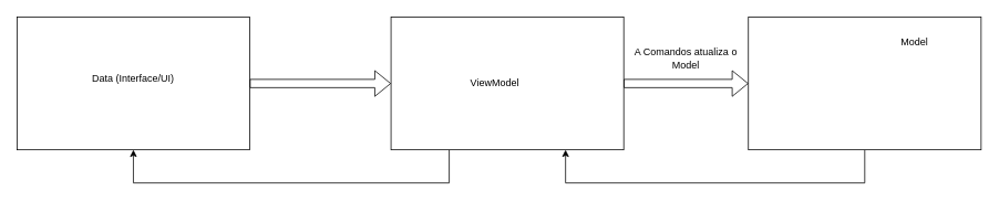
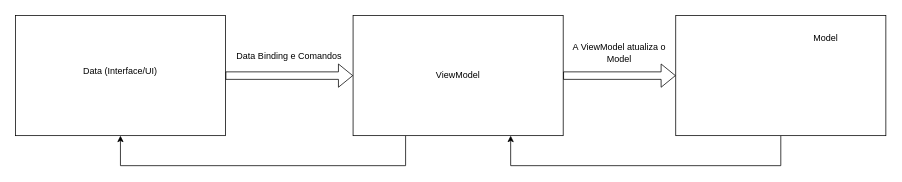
  <mxCell id="0" />
  <mxCell id="1" parent="0" />
  <mxCell id="2" value="" style="rounded=0;whiteSpace=wrap;html=1;" vertex="1" parent="1"><mxGeometry x="20" y="20" width="280" height="160" as="geometry" /></mxCell>
  <mxCell id="3" style="edgeStyle=orthogonalEdgeStyle;rounded=0;orthogonalLoop=1;jettySize=auto;html=1;exitX=0.25;exitY=1;exitDx=0;exitDy=0;entryX=0.5;entryY=1;entryDx=0;entryDy=0;" edge="1" parent="1" source="4" target="2"><mxGeometry relative="1" as="geometry"><Array as="points"><mxPoint x="540" y="220" /><mxPoint x="160" y="220" /></Array></mxGeometry></mxCell>
  <mxCell id="4" value="" style="rounded=0;whiteSpace=wrap;html=1;" vertex="1" parent="1"><mxGeometry x="470" y="20" width="280" height="160" as="geometry" /></mxCell>
  <mxCell id="5" style="edgeStyle=orthogonalEdgeStyle;rounded=0;orthogonalLoop=1;jettySize=auto;html=1;exitX=0.5;exitY=1;exitDx=0;exitDy=0;entryX=0.75;entryY=1;entryDx=0;entryDy=0;" edge="1" parent="1" source="6" target="4"><mxGeometry relative="1" as="geometry"><mxPoint x="690" y="190" as="targetPoint" /><Array as="points"><mxPoint x="1040" y="220" /><mxPoint x="680" y="220" /></Array></mxGeometry></mxCell>
  <mxCell id="6" value="" style="rounded=0;whiteSpace=wrap;html=1;" vertex="1" parent="1"><mxGeometry x="900" y="20" width="280" height="160" as="geometry" /></mxCell>
  <mxCell id="7" value="Data (Interface/UI)" style="text;html=1;align=center;verticalAlign=middle;whiteSpace=wrap;rounded=0;" vertex="1" parent="1"><mxGeometry x="90" y="80" width="140" height="30" as="geometry" /></mxCell>
- <mxCell id="8" value="ViewModel" style="text;html=1;align=center;verticalAlign=middle;whiteSpace=wrap;rounded=0;" vertex="1" parent="1"><mxGeometry x="525" y="85" width="140" height="30" as="geometry" /></mxCell>
+ <mxCell id="8" value="ViewModel" style="text;html=1;align=center;verticalAlign=middle;whiteSpace=wrap;rounded=0;" vertex="1" parent="1"><mxGeometry x="540" y="85" width="140" height="30" as="geometry" /></mxCell>
  <mxCell id="9" value="Model" style="text;html=1;align=center;verticalAlign=middle;whiteSpace=wrap;rounded=0;" vertex="1" parent="1"><mxGeometry x="1030" y="35" width="140" height="30" as="geometry" /></mxCell>
  <mxCell id="10" value="" style="shape=flexArrow;endArrow=classic;html=1;rounded=0;entryX=0;entryY=0.5;entryDx=0;entryDy=0;exitX=1;exitY=0.5;exitDx=0;exitDy=0;" edge="1" parent="1" source="4" target="6"><mxGeometry width="50" height="50" relative="1" as="geometry"><mxPoint x="530" y="260" as="sourcePoint" /><mxPoint x="580" y="210" as="targetPoint" /></mxGeometry></mxCell>
  <mxCell id="11" value="" style="shape=flexArrow;endArrow=classic;html=1;rounded=0;entryX=0;entryY=0.5;entryDx=0;entryDy=0;exitX=1;exitY=0.5;exitDx=0;exitDy=0;" edge="1" parent="1" source="2" target="4"><mxGeometry width="50" height="50" relative="1" as="geometry"><mxPoint x="530" y="260" as="sourcePoint" /><mxPoint x="580" y="210" as="targetPoint" /></mxGeometry></mxCell>
- <mxCell id="13" value="A Comandos atualiza o Model" style="text;html=1;align=center;verticalAlign=middle;whiteSpace=wrap;rounded=0;" vertex="1" parent="1"><mxGeometry x="750" y="55" width="150" height="30" as="geometry" /></mxCell>
+ <mxCell id="12" value="Data Binding e Comandos" style="text;html=1;align=center;verticalAlign=middle;whiteSpace=wrap;rounded=0;" vertex="1" parent="1"><mxGeometry x="310" y="60" width="150" height="30" as="geometry" /></mxCell>
+ <mxCell id="13" value="A ViewModel atualiza o Model" style="text;html=1;align=center;verticalAlign=middle;whiteSpace=wrap;rounded=0;" vertex="1" parent="1"><mxGeometry x="750" y="55" width="150" height="30" as="geometry" /></mxCell>
